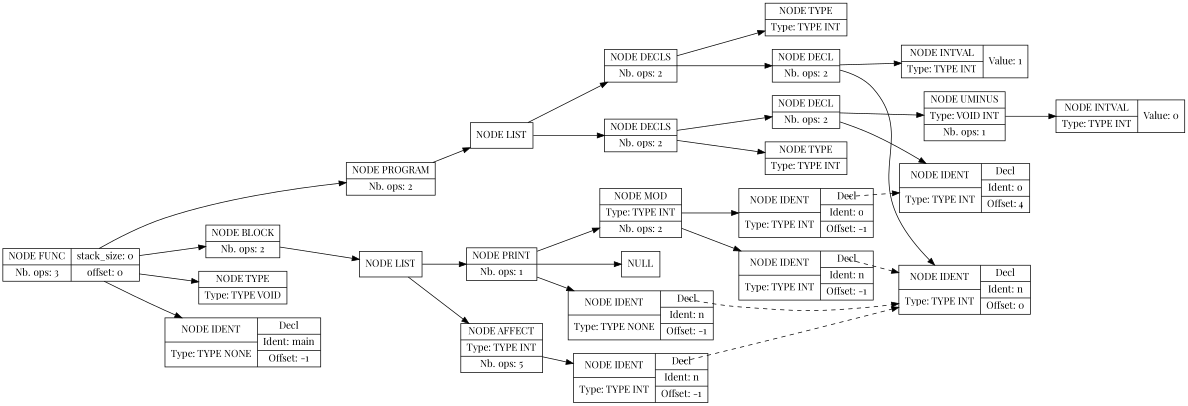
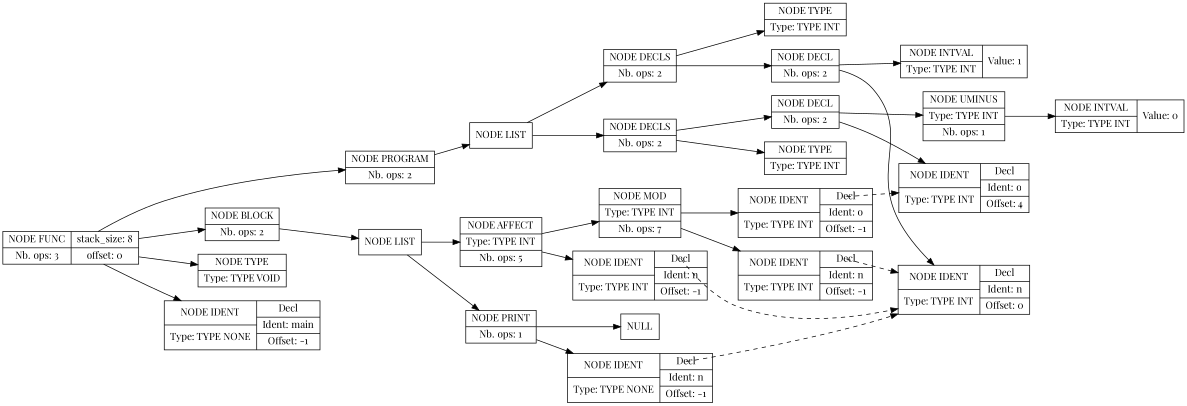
  digraph {
    fontname="Playfair Display"
    rankdir=LR
    node [fontname="Playfair Display" shape=record]
    edge [fontname="Playfair Display" tailclip=true]
    n1 [label="{{NODE PROGRAM|Nb. ops: 2}}"]
    n2 [label="{{NODE LIST}}"]
    n3 [label="{{NODE DECLS|Nb. ops: 2}}"]
    n4 [label="{{NODE DECLS|Nb. ops: 2}}"]
-   n5 [label="{{NODE FUNC|Nb. ops: 3}|{stack_size: 0|offset: 0}}"]
+   n5 [label="{{NODE FUNC|Nb. ops: 3}|{stack_size: 8|offset: 0}}"]
    n6 [label="{{NODE TYPE|Type: TYPE VOID}}"]
    n7 [label="{{NODE IDENT|Type: TYPE NONE}|{<decl>Decl      |Ident: main|Offset: -1}}"]
    n8 [label="{{NODE BLOCK|Nb. ops: 2}}"]
    n9 [label="{{NODE TYPE|Type: TYPE INT}}"]
    n10 [label="{{NODE DECL|Nb. ops: 2}}"]
    n11 [label="{{NODE TYPE|Type: TYPE INT}}"]
    n12 [label="{{NODE DECL|Nb. ops: 2}}"]
    n13 [label="{{NODE IDENT|Type: TYPE INT}|{<decl>Decl      |Ident: n|Offset: 0}}"]
    n14 [label="{{NODE INTVAL|Type: TYPE INT}|{Value: 1}}"]
    n15 [label="{{NODE IDENT|Type: TYPE INT}|{<decl>Decl      |Ident: o|Offset: 4}}"]
-   n16 [label="{{NODE UMINUS|Type: VOID INT|Nb. ops: 1}}"]
+   n16 [label="{{NODE UMINUS|Type: TYPE INT|Nb. ops: 1}}"]
    n17 [label="{{NODE INTVAL|Type: TYPE INT}|{Value: 0}}"]
    n18 [label="{{NODE LIST}}"]
    n19 [label="{{NULL}}"]
    n20 [label="{{NODE AFFECT|Type: TYPE INT|Nb. ops: 5}}"]
    n21 [label="{{NODE PRINT|Nb. ops: 1}}"]
    n22 [label="{{NODE IDENT|Type: TYPE INT}|{<decl>Decl      |Ident: n|Offset: -1}}"]
-   n23 [label="{{NODE MOD|Type: TYPE INT|Nb. ops: 2}}"]
+   n23 [label="{{NODE MOD|Type: TYPE INT|Nb. ops: 7}}"]
    n24 [label="{{NODE IDENT|Type: TYPE NONE}|{<decl>Decl      |Ident: n|Offset: -1}}"]
    n25 [label="{{NODE IDENT|Type: TYPE INT}|{<decl>Decl      |Ident: n|Offset: -1}}"]
    n26 [label="{{NODE IDENT|Type: TYPE INT}|{<decl>Decl      |Ident: o|Offset: -1}}"]
    n1 -> n2
    n2 -> n3
    n2 -> n4
    n3 -> n9
    n3 -> n10
    n4 -> n11
    n4 -> n12
    n5 -> n1
    n5 -> n6
    n5 -> n7
    n5 -> n8
    n8 -> n18
    n10 -> n13
    n10 -> n14
    n12 -> n15
    n12 -> n16
    n16 -> n17
    n18 -> n20
    n18 -> n21
    n20 -> n22
-   n21 -> n23
+   n20 -> n23
    n21 -> n19
    n21 -> n24
    n22 -> n13 [style=dashed tailclip=false tailport="decl:c"]
    n23 -> n25
    n23 -> n26
    n24 -> n13 [style=dashed tailclip=false tailport="decl:c"]
    n25 -> n13 [style=dashed tailclip=false tailport="decl:c"]
    n26 -> n15 [style=dashed tailclip=false tailport="decl:c"]
  }
